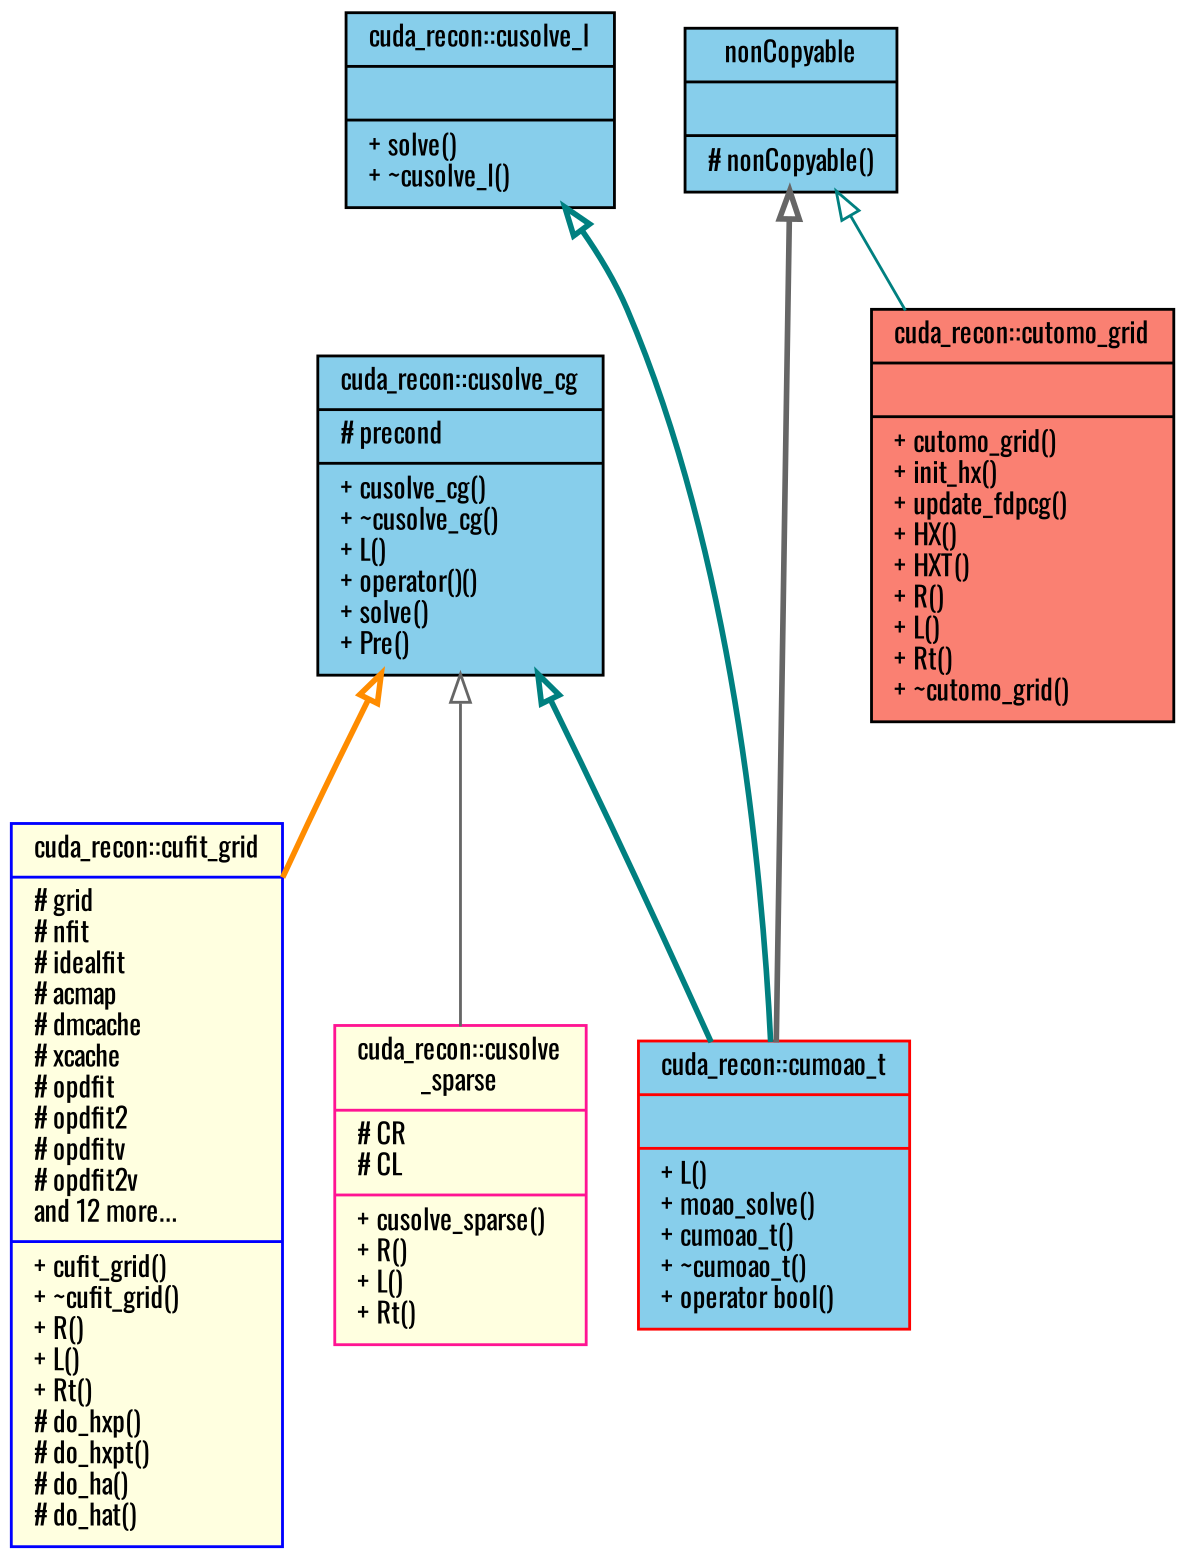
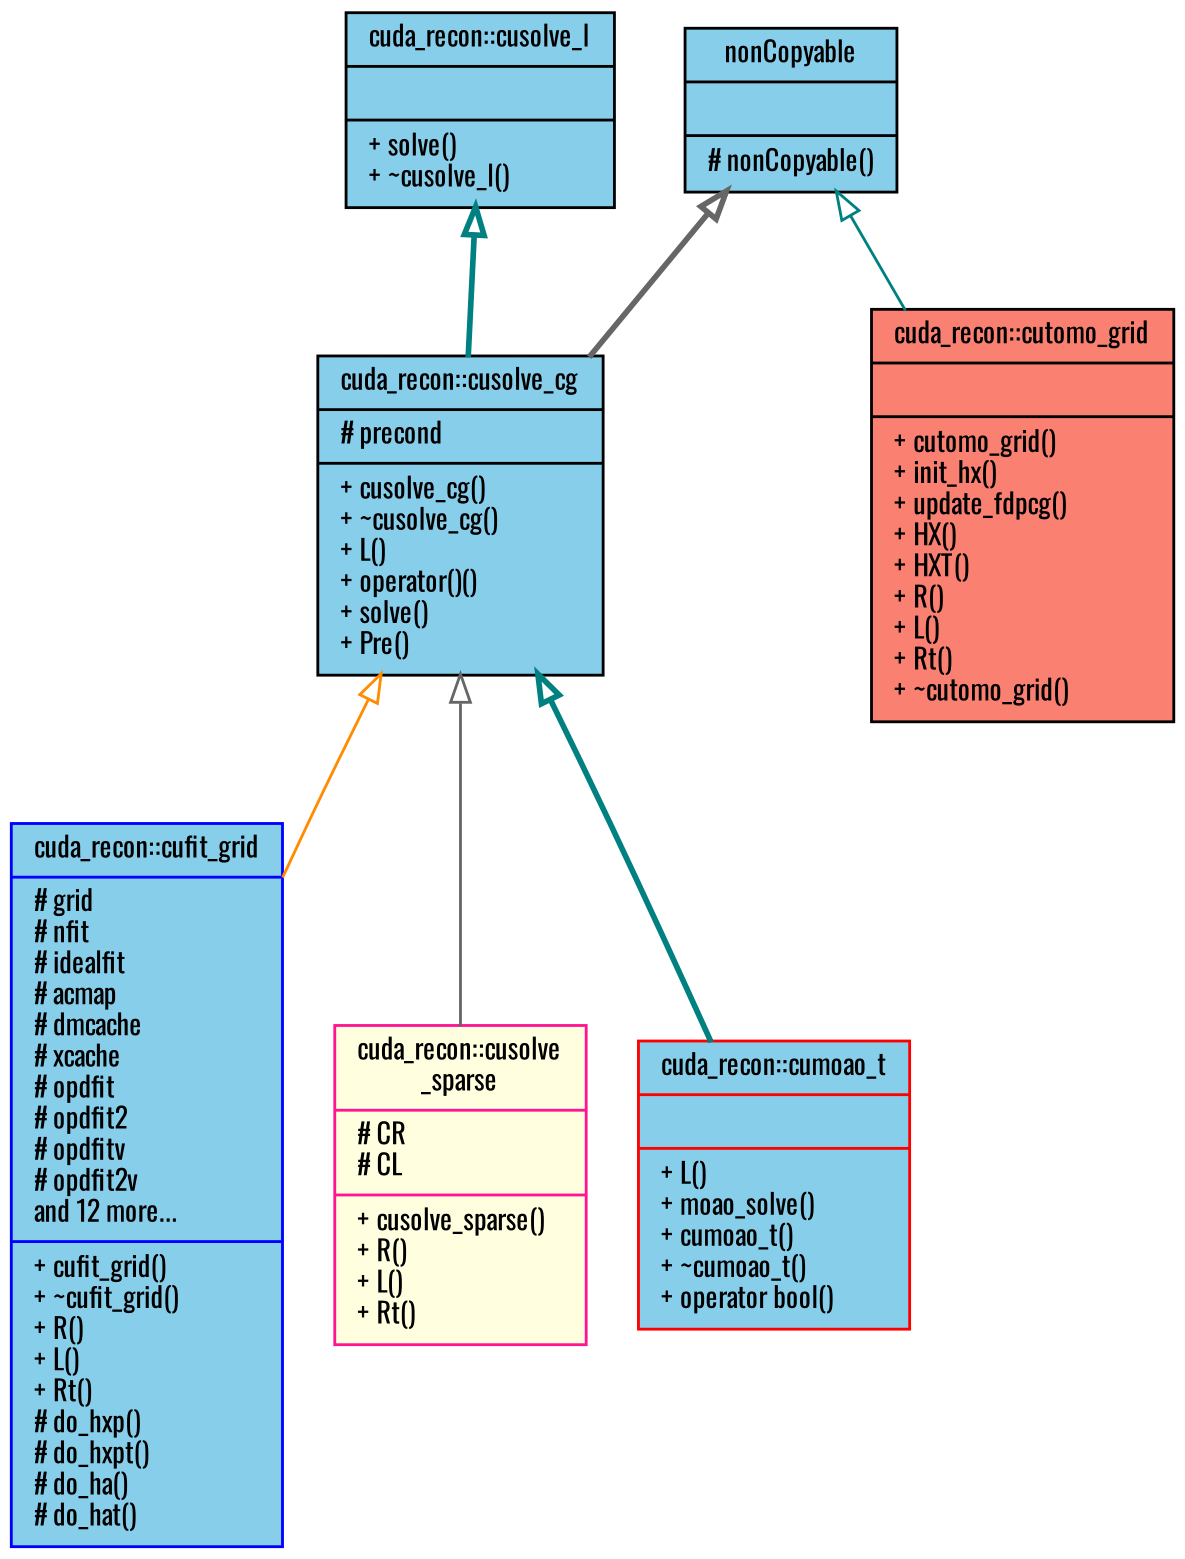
  digraph {
    fontname=Oswald
    node [color=black fillcolor=skyblue fontname=Oswald fontsize=10 shape=record style=filled]
    edge [arrowtail=onormal color=teal dir=back fontname=Oswald fontsize=10 labelfontname=Helvetica labelfontsize=10 style=bold]
    n1 [fontcolor=black height=0.2 label="{cuda_recon::cusolve_cg\n|# precond\l|+ cusolve_cg()\l+ ~cusolve_cg()\l+ L()\l+ operator()()\l+ solve()\l+ Pre()\l}" width=0.4]
-   n2 [color=blue fillcolor=lightyellow height=0.2 label="{cuda_recon::cufit_grid\n|# grid\l# nfit\l# idealfit\l# acmap\l# dmcache\l# xcache\l# opdfit\l# opdfit2\l# opdfitv\l# opdfit2v\land 12 more...\l|+ cufit_grid()\l+ ~cufit_grid()\l+ R()\l+ L()\l+ Rt()\l# do_hxp()\l# do_hxpt()\l# do_ha()\l# do_hat()\l}" width=0.4]
+   n2 [color=blue height=0.2 label="{cuda_recon::cufit_grid\n|# grid\l# nfit\l# idealfit\l# acmap\l# dmcache\l# xcache\l# opdfit\l# opdfit2\l# opdfitv\l# opdfit2v\land 12 more...\l|+ cufit_grid()\l+ ~cufit_grid()\l+ R()\l+ L()\l+ Rt()\l# do_hxp()\l# do_hxpt()\l# do_ha()\l# do_hat()\l}" width=0.4]
    n3 [color=red height=0.2 label="{cuda_recon::cumoao_t\n||+ L()\l+ moao_solve()\l+ cumoao_t()\l+ ~cumoao_t()\l+ operator bool()\l}" width=0.4]
    n4 [color=deeppink fillcolor=lightyellow height=0.2 label="{cuda_recon::cusolve\l_sparse\n|# CR\l# CL\l|+ cusolve_sparse()\l+ R()\l+ L()\l+ Rt()\l}" width=0.4]
    n5 [fillcolor=salmon height=0.2 label="{cuda_recon::cutomo_grid\n||+ cutomo_grid()\l+ init_hx()\l+ update_fdpcg()\l+ HX()\l+ HXT()\l+ R()\l+ L()\l+ Rt()\l+ ~cutomo_grid()\l}" width=0.4]
    n6 [height=0.2 label="{cuda_recon::cusolve_l\n||+ solve()\l+ ~cusolve_l()\l}" width=0.4]
    n7 [height=0.2 label="{nonCopyable\n||# nonCopyable()\l}" width=0.4]
-   n1 -> n2 [color=darkorange]
+   n1 -> n2 [color=darkorange style=solid]
    n1 -> n3
    n1 -> n4 [color=gray40 style=solid]
-   n6 -> n3
-   n7 -> n3 [color=gray40]
+   n6 -> n1
+   n7 -> n1 [color=gray40]
    n7 -> n5 [style=solid]
  }
